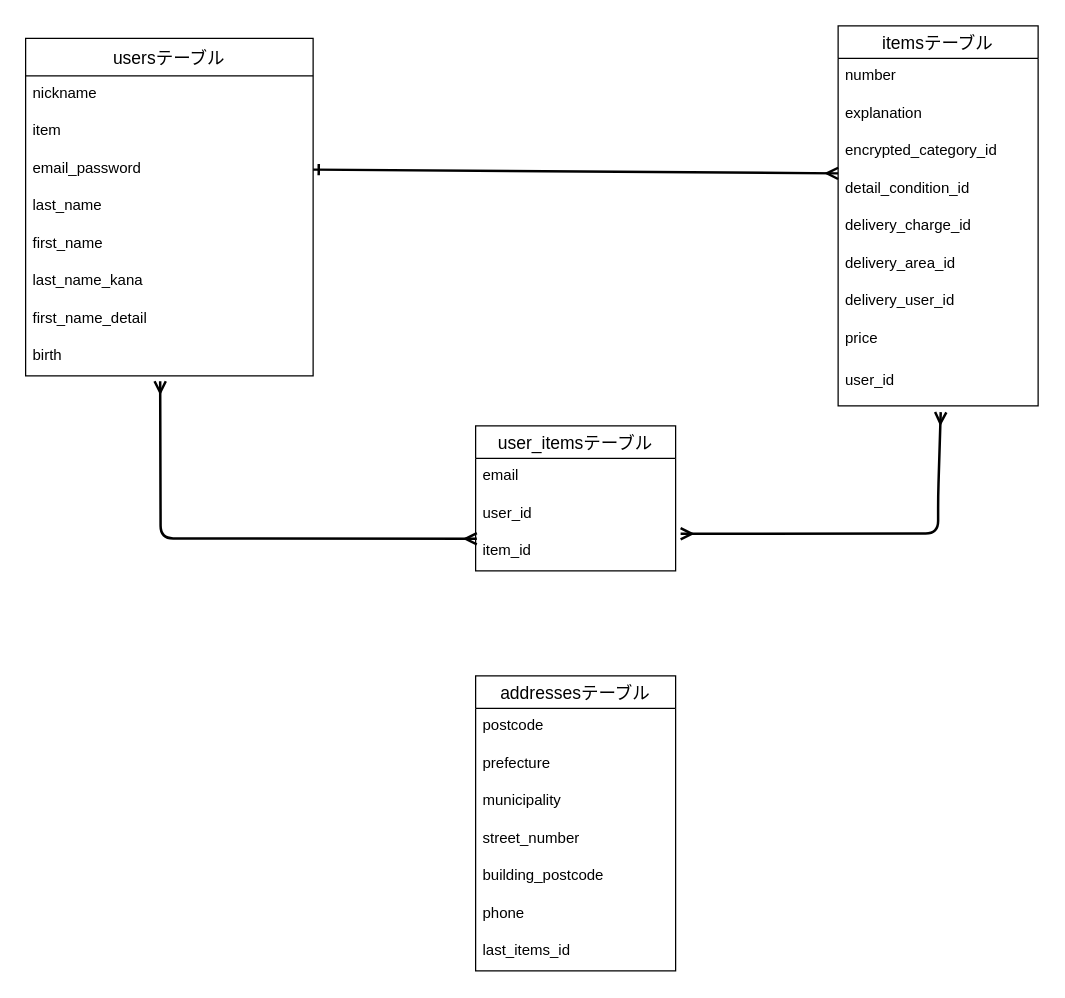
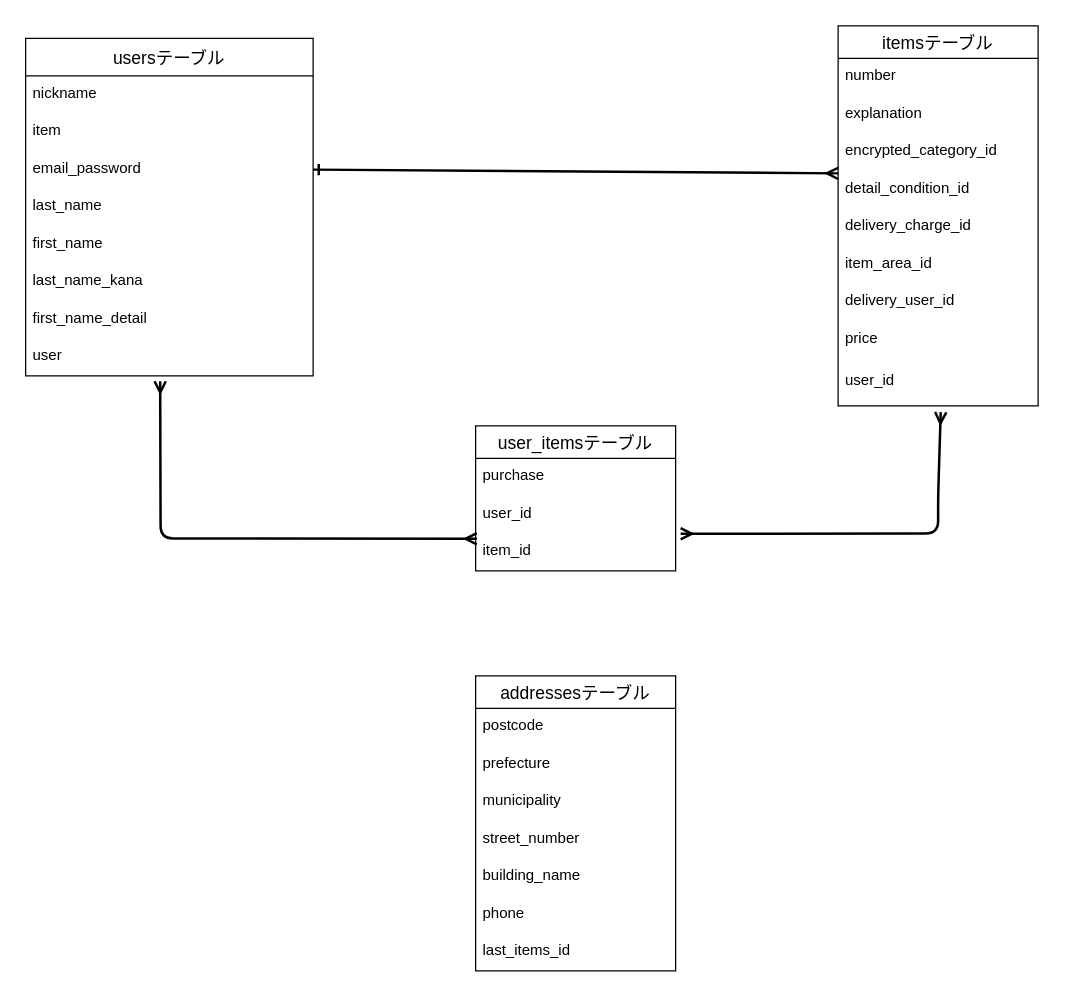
  <mxCell id="0" />
  <mxCell id="1" parent="0" />
  <mxCell id="2" value="usersテーブル" style="swimlane;fontStyle=0;childLayout=stackLayout;horizontal=1;startSize=30;horizontalStack=0;resizeParent=1;resizeParentMax=0;resizeLast=0;collapsible=1;marginBottom=0;align=center;fontSize=14;" parent="1" vertex="1"><mxGeometry x="20" y="30" width="230" height="270" as="geometry"><mxRectangle x="60" y="106" width="60" height="30" as="alternateBounds" /></mxGeometry></mxCell>
  <mxCell id="3" value="nickname " style="text;strokeColor=none;fillColor=none;spacingLeft=4;spacingRight=4;overflow=hidden;rotatable=0;points=[[0,0.5],[1,0.5]];portConstraint=eastwest;fontSize=12;" parent="2" vertex="1"><mxGeometry y="30" width="230" height="30" as="geometry" /></mxCell>
  <mxCell id="4" value="item" style="text;strokeColor=none;fillColor=none;spacingLeft=4;spacingRight=4;overflow=hidden;rotatable=0;points=[[0,0.5],[1,0.5]];portConstraint=eastwest;fontSize=12;" parent="2" vertex="1"><mxGeometry y="60" width="230" height="30" as="geometry" /></mxCell>
  <mxCell id="5" value="email_password" style="text;strokeColor=none;fillColor=none;spacingLeft=4;spacingRight=4;overflow=hidden;rotatable=0;points=[[0,0.5],[1,0.5]];portConstraint=eastwest;fontSize=12;" parent="2" vertex="1"><mxGeometry y="90" width="230" height="30" as="geometry" /></mxCell>
  <mxCell id="6" value="last_name" style="text;strokeColor=none;fillColor=none;spacingLeft=4;spacingRight=4;overflow=hidden;rotatable=0;points=[[0,0.5],[1,0.5]];portConstraint=eastwest;fontSize=12;" parent="2" vertex="1"><mxGeometry y="120" width="230" height="30" as="geometry" /></mxCell>
  <mxCell id="7" value="first_name" style="text;strokeColor=none;fillColor=none;spacingLeft=4;spacingRight=4;overflow=hidden;rotatable=0;points=[[0,0.5],[1,0.5]];portConstraint=eastwest;fontSize=12;" parent="2" vertex="1"><mxGeometry y="150" width="230" height="30" as="geometry" /></mxCell>
  <mxCell id="8" value="last_name_kana" style="text;strokeColor=none;fillColor=none;spacingLeft=4;spacingRight=4;overflow=hidden;rotatable=0;points=[[0,0.5],[1,0.5]];portConstraint=eastwest;fontSize=12;" vertex="1" parent="2"><mxGeometry y="180" width="230" height="30" as="geometry" /></mxCell>
  <mxCell id="9" value="first_name_detail" style="text;strokeColor=none;fillColor=none;spacingLeft=4;spacingRight=4;overflow=hidden;rotatable=0;points=[[0,0.5],[1,0.5]];portConstraint=eastwest;fontSize=12;" vertex="1" parent="2"><mxGeometry y="210" width="230" height="30" as="geometry" /></mxCell>
- <mxCell id="10" value="birth" style="text;strokeColor=none;fillColor=none;spacingLeft=4;spacingRight=4;overflow=hidden;rotatable=0;points=[[0,0.5],[1,0.5]];portConstraint=eastwest;fontSize=12;" vertex="1" parent="2"><mxGeometry y="240" width="230" height="30" as="geometry" /></mxCell>
+ <mxCell id="10" value="user" style="text;strokeColor=none;fillColor=none;spacingLeft=4;spacingRight=4;overflow=hidden;rotatable=0;points=[[0,0.5],[1,0.5]];portConstraint=eastwest;fontSize=12;" vertex="1" parent="2"><mxGeometry y="240" width="230" height="30" as="geometry" /></mxCell>
  <mxCell id="11" value="itemsテーブル" style="swimlane;fontStyle=0;childLayout=stackLayout;horizontal=1;startSize=26;horizontalStack=0;resizeParent=1;resizeParentMax=0;resizeLast=0;collapsible=1;marginBottom=0;align=center;fontSize=14;" parent="1" vertex="1"><mxGeometry x="670" y="20" width="160" height="304" as="geometry" /></mxCell>
  <mxCell id="12" value="number" style="text;strokeColor=none;fillColor=none;spacingLeft=4;spacingRight=4;overflow=hidden;rotatable=0;points=[[0,0.5],[1,0.5]];portConstraint=eastwest;fontSize=12;" parent="11" vertex="1"><mxGeometry y="26" width="160" height="30" as="geometry" /></mxCell>
  <mxCell id="13" value="explanation" style="text;strokeColor=none;fillColor=none;spacingLeft=4;spacingRight=4;overflow=hidden;rotatable=0;points=[[0,0.5],[1,0.5]];portConstraint=eastwest;fontSize=12;" parent="11" vertex="1"><mxGeometry y="56" width="160" height="30" as="geometry" /></mxCell>
  <mxCell id="14" value="encrypted_category_id" style="text;strokeColor=none;fillColor=none;spacingLeft=4;spacingRight=4;overflow=hidden;rotatable=0;points=[[0,0.5],[1,0.5]];portConstraint=eastwest;fontSize=12;" parent="11" vertex="1"><mxGeometry y="86" width="160" height="30" as="geometry" /></mxCell>
  <mxCell id="15" value="detail_condition_id" style="text;strokeColor=none;fillColor=none;spacingLeft=4;spacingRight=4;overflow=hidden;rotatable=0;points=[[0,0.5],[1,0.5]];portConstraint=eastwest;fontSize=12;" vertex="1" parent="11"><mxGeometry y="116" width="160" height="30" as="geometry" /></mxCell>
  <mxCell id="16" value="delivery_charge_id" style="text;strokeColor=none;fillColor=none;spacingLeft=4;spacingRight=4;overflow=hidden;rotatable=0;points=[[0,0.5],[1,0.5]];portConstraint=eastwest;fontSize=12;" vertex="1" parent="11"><mxGeometry y="146" width="160" height="30" as="geometry" /></mxCell>
- <mxCell id="17" value="delivery_area_id" style="text;strokeColor=none;fillColor=none;spacingLeft=4;spacingRight=4;overflow=hidden;rotatable=0;points=[[0,0.5],[1,0.5]];portConstraint=eastwest;fontSize=12;" vertex="1" parent="11"><mxGeometry y="176" width="160" height="30" as="geometry" /></mxCell>
+ <mxCell id="17" value="item_area_id" style="text;strokeColor=none;fillColor=none;spacingLeft=4;spacingRight=4;overflow=hidden;rotatable=0;points=[[0,0.5],[1,0.5]];portConstraint=eastwest;fontSize=12;" vertex="1" parent="11"><mxGeometry y="176" width="160" height="30" as="geometry" /></mxCell>
  <mxCell id="18" value="delivery_user_id" style="text;strokeColor=none;fillColor=none;spacingLeft=4;spacingRight=4;overflow=hidden;rotatable=0;points=[[0,0.5],[1,0.5]];portConstraint=eastwest;fontSize=12;" vertex="1" parent="11"><mxGeometry y="206" width="160" height="30" as="geometry" /></mxCell>
  <mxCell id="19" value="price" style="text;strokeColor=none;fillColor=none;spacingLeft=4;spacingRight=4;overflow=hidden;rotatable=0;points=[[0,0.5],[1,0.5]];portConstraint=eastwest;fontSize=12;" vertex="1" parent="11"><mxGeometry y="236" width="160" height="34" as="geometry" /></mxCell>
  <mxCell id="20" value="user_id" style="text;strokeColor=none;fillColor=none;spacingLeft=4;spacingRight=4;overflow=hidden;rotatable=0;points=[[0,0.5],[1,0.5]];portConstraint=eastwest;fontSize=12;" vertex="1" parent="11"><mxGeometry y="270" width="160" height="34" as="geometry" /></mxCell>
  <mxCell id="21" value="addressesテーブル" style="swimlane;fontStyle=0;childLayout=stackLayout;horizontal=1;startSize=26;horizontalStack=0;resizeParent=1;resizeParentMax=0;resizeLast=0;collapsible=1;marginBottom=0;align=center;fontSize=14;" parent="1" vertex="1"><mxGeometry x="380" y="540" width="160" height="236" as="geometry" /></mxCell>
  <mxCell id="22" value="postcode" style="text;strokeColor=none;fillColor=none;spacingLeft=4;spacingRight=4;overflow=hidden;rotatable=0;points=[[0,0.5],[1,0.5]];portConstraint=eastwest;fontSize=12;" parent="21" vertex="1"><mxGeometry y="26" width="160" height="30" as="geometry" /></mxCell>
  <mxCell id="23" value="prefecture" style="text;strokeColor=none;fillColor=none;spacingLeft=4;spacingRight=4;overflow=hidden;rotatable=0;points=[[0,0.5],[1,0.5]];portConstraint=eastwest;fontSize=12;" parent="21" vertex="1"><mxGeometry y="56" width="160" height="30" as="geometry" /></mxCell>
  <mxCell id="24" value="municipality" style="text;strokeColor=none;fillColor=none;spacingLeft=4;spacingRight=4;overflow=hidden;rotatable=0;points=[[0,0.5],[1,0.5]];portConstraint=eastwest;fontSize=12;" parent="21" vertex="1"><mxGeometry y="86" width="160" height="30" as="geometry" /></mxCell>
  <mxCell id="25" value="street_number" style="text;strokeColor=none;fillColor=none;spacingLeft=4;spacingRight=4;overflow=hidden;rotatable=0;points=[[0,0.5],[1,0.5]];portConstraint=eastwest;fontSize=12;" vertex="1" parent="21"><mxGeometry y="116" width="160" height="30" as="geometry" /></mxCell>
- <mxCell id="26" value="building_postcode" style="text;strokeColor=none;fillColor=none;spacingLeft=4;spacingRight=4;overflow=hidden;rotatable=0;points=[[0,0.5],[1,0.5]];portConstraint=eastwest;fontSize=12;" vertex="1" parent="21"><mxGeometry y="146" width="160" height="30" as="geometry" /></mxCell>
+ <mxCell id="26" value="building_name" style="text;strokeColor=none;fillColor=none;spacingLeft=4;spacingRight=4;overflow=hidden;rotatable=0;points=[[0,0.5],[1,0.5]];portConstraint=eastwest;fontSize=12;" vertex="1" parent="21"><mxGeometry y="146" width="160" height="30" as="geometry" /></mxCell>
  <mxCell id="27" value="phone&#10;" style="text;strokeColor=none;fillColor=none;spacingLeft=4;spacingRight=4;overflow=hidden;rotatable=0;points=[[0,0.5],[1,0.5]];portConstraint=eastwest;fontSize=12;" vertex="1" parent="21"><mxGeometry y="176" width="160" height="30" as="geometry" /></mxCell>
  <mxCell id="28" value="last_items_id" style="text;strokeColor=none;fillColor=none;spacingLeft=4;spacingRight=4;overflow=hidden;rotatable=0;points=[[0,0.5],[1,0.5]];portConstraint=eastwest;fontSize=12;" vertex="1" parent="21"><mxGeometry y="206" width="160" height="30" as="geometry" /></mxCell>
  <mxCell id="29" style="edgeStyle=none;jumpSize=30;html=1;endArrow=ERmany;endFill=0;strokeWidth=2;exitX=1;exitY=0.5;exitDx=0;exitDy=0;startArrow=ERone;startFill=0;" edge="1" parent="1" source="5"><mxGeometry relative="1" as="geometry"><mxPoint x="260" y="130" as="sourcePoint" /><mxPoint x="670" y="138" as="targetPoint" /></mxGeometry></mxCell>
  <mxCell id="30" value="user_itemsテーブル" style="swimlane;fontStyle=0;childLayout=stackLayout;horizontal=1;startSize=26;horizontalStack=0;resizeParent=1;resizeParentMax=0;resizeLast=0;collapsible=1;marginBottom=0;align=center;fontSize=14;" vertex="1" parent="1"><mxGeometry x="380" y="340" width="160" height="116" as="geometry" /></mxCell>
- <mxCell id="31" value="email" style="text;strokeColor=none;fillColor=none;spacingLeft=4;spacingRight=4;overflow=hidden;rotatable=0;points=[[0,0.5],[1,0.5]];portConstraint=eastwest;fontSize=12;" vertex="1" parent="30"><mxGeometry y="26" width="160" height="30" as="geometry" /></mxCell>
+ <mxCell id="31" value="purchase" style="text;strokeColor=none;fillColor=none;spacingLeft=4;spacingRight=4;overflow=hidden;rotatable=0;points=[[0,0.5],[1,0.5]];portConstraint=eastwest;fontSize=12;" vertex="1" parent="30"><mxGeometry y="26" width="160" height="30" as="geometry" /></mxCell>
  <mxCell id="32" value="user_id" style="text;strokeColor=none;fillColor=none;spacingLeft=4;spacingRight=4;overflow=hidden;rotatable=0;points=[[0,0.5],[1,0.5]];portConstraint=eastwest;fontSize=12;" vertex="1" parent="30"><mxGeometry y="56" width="160" height="30" as="geometry" /></mxCell>
  <mxCell id="33" value="item_id" style="text;strokeColor=none;fillColor=none;spacingLeft=4;spacingRight=4;overflow=hidden;rotatable=0;points=[[0,0.5],[1,0.5]];portConstraint=eastwest;fontSize=12;" vertex="1" parent="30"><mxGeometry y="86" width="160" height="30" as="geometry" /></mxCell>
  <mxCell id="34" style="edgeStyle=none;jumpSize=30;html=1;entryX=0.006;entryY=1.144;entryDx=0;entryDy=0;startArrow=ERmany;startFill=0;endArrow=ERmany;endFill=0;strokeWidth=2;exitX=0.468;exitY=1.144;exitDx=0;exitDy=0;exitPerimeter=0;entryPerimeter=0;" edge="1" parent="1" source="10" target="32"><mxGeometry relative="1" as="geometry"><mxPoint x="110" y="315" as="sourcePoint" /><Array as="points"><mxPoint x="128" y="430" /></Array></mxGeometry></mxCell>
  <mxCell id="35" style="edgeStyle=none;jumpSize=30;html=1;entryX=1.025;entryY=0.011;entryDx=0;entryDy=0;startArrow=ERmany;startFill=0;endArrow=ERmany;endFill=0;strokeWidth=2;entryPerimeter=0;exitX=0.513;exitY=1.147;exitDx=0;exitDy=0;exitPerimeter=0;" edge="1" parent="1" source="20" target="33"><mxGeometry relative="1" as="geometry"><Array as="points"><mxPoint x="750" y="396" /><mxPoint x="750" y="426" /></Array></mxGeometry></mxCell>
